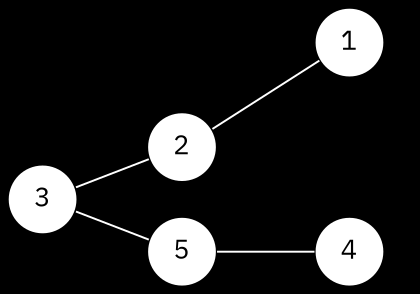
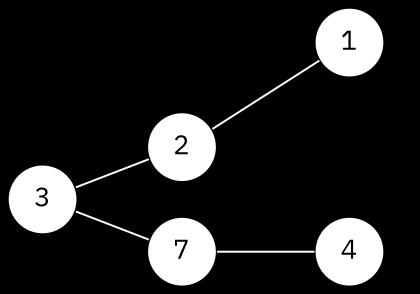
  graph {
    bgcolor=black
    fontname="IBM Plex Mono"
    rankdir=LR
    node [fillcolor=white fontname="IBM Plex Mono" shape=circle style=filled]
    edge [color=white fontname="IBM Plex Mono"]
    3
    2
-   5
+   5 [label=7]
    1
    NULL [style=invis fillcolor="" shape=""]
    4
    3 -- 2
    3 -- 5
    2 -- 1
    2 -- NULL [style=invis color=""]
    5 -- 4
  }
